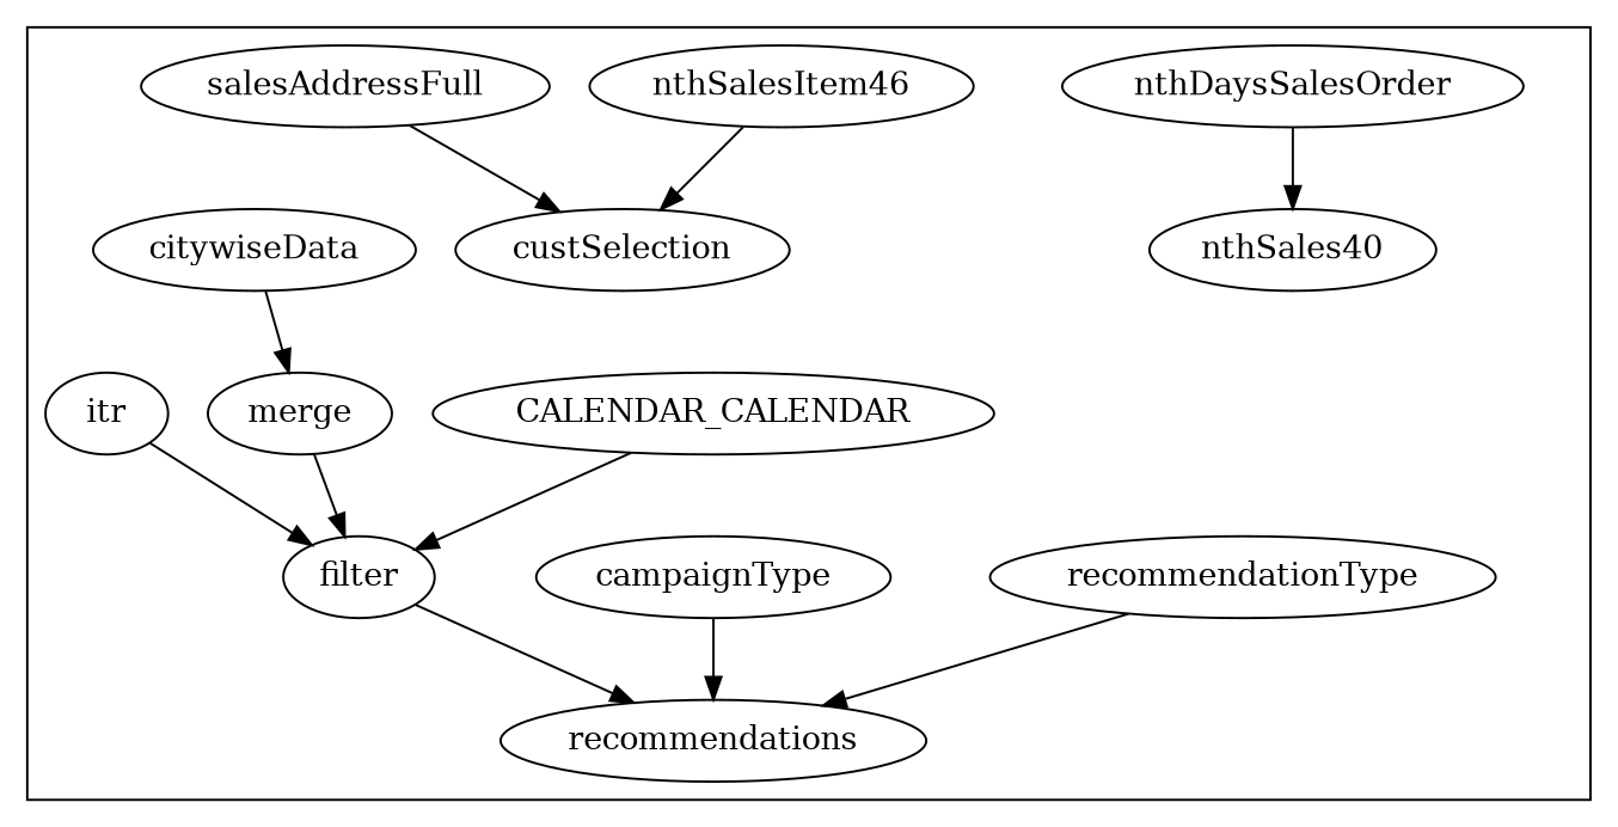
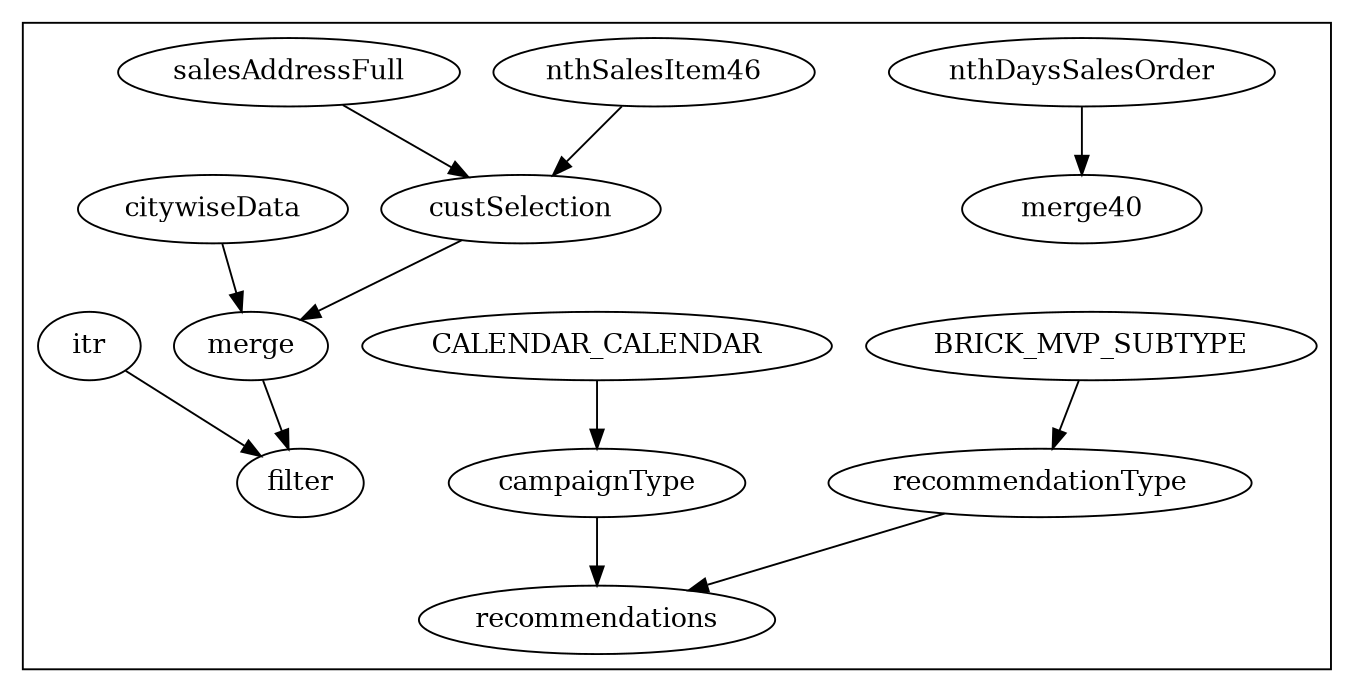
  digraph {
+   BRICK_MVP_SUBTYPE
    recommendationType
    recommendations
    n4 [label=CALENDAR_CALENDAR]
    campaignType
    nthDaysSalesOrder
-   nthSales40
+   nthSales40 [label=merge40]
    custSelection
    n9 [label=nthSalesItem46]
    merge
    salesAddressFull
    citywiseData
    filter
    itr
    subgraph cluster_1 {
+     BRICK_MVP_SUBTYPE
      recommendationType
      recommendations
      n4
      campaignType
      nthDaysSalesOrder
      nthSales40
      custSelection
      n9
      merge
      salesAddressFull
      citywiseData
      filter
      itr
    }
+   BRICK_MVP_SUBTYPE -> recommendationType
    recommendationType -> recommendations
-   n4 -> filter
+   n4 -> campaignType
    campaignType -> recommendations
    nthDaysSalesOrder -> nthSales40
+   custSelection -> merge
    n9 -> custSelection
    merge -> filter
    salesAddressFull -> custSelection
    citywiseData -> merge
-   filter -> recommendations
    itr -> filter
  }
